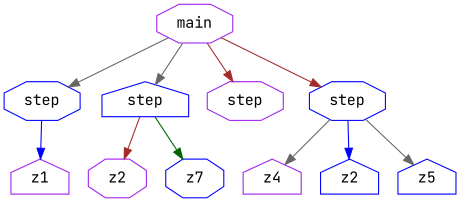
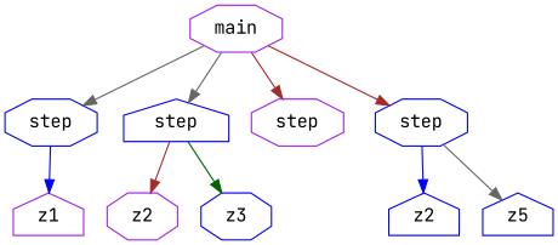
  digraph {
    fontname="JetBrains Mono"
    node [color=blue fontname="JetBrains Mono" shape=octagon]
    edge [color=gray40 fontname="JetBrains Mono"]
    n1 [color=purple label=main]
    n2 [label=step]
    n3 [label=step shape=house]
    n4 [color=purple label=step]
    n5 [label=step]
    n6 [color=purple label=z1 shape=house]
    n7 [color=purple label=z2]
-   n8 [label=z7]
-   n9 [color=purple label=z4 shape=house]
+   n8 [label=z3]
    n10 [label=z2 shape=house]
    n11 [label=z5 shape=house]
    n1 -> n2
    n1 -> n3
    n1 -> n4 [color=brown]
    n1 -> n5 [color=brown]
    n2 -> n6 [color=blue]
    n3 -> n7 [color=brown]
    n3 -> n8 [color=darkgreen]
-   n5 -> n9
    n5 -> n10 [color=blue]
    n5 -> n11
  }
